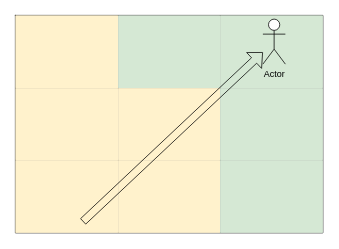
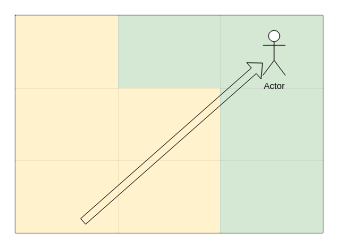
  <mxCell id="0" />
  <mxCell id="1" parent="0" />
  <mxCell id="2" value="" style="shape=table;startSize=0;container=1;collapsible=0;childLayout=tableLayout;fontSize=16;" vertex="1" parent="1"><mxGeometry x="20" y="20" width="410" height="290" as="geometry" /></mxCell>
  <mxCell id="3" value="" style="shape=tableRow;horizontal=0;startSize=0;swimlaneHead=0;swimlaneBody=0;strokeColor=inherit;top=0;left=0;bottom=0;right=0;collapsible=0;dropTarget=0;fillColor=none;points=[[0,0.5],[1,0.5]];portConstraint=eastwest;fontSize=16;" vertex="1" parent="2"><mxGeometry width="410" height="97" as="geometry" /></mxCell>
  <mxCell id="4" value="" style="shape=partialRectangle;html=1;whiteSpace=wrap;connectable=0;strokeColor=#d6b656;overflow=hidden;fillColor=#fff2cc;top=0;left=0;bottom=0;right=0;pointerEvents=1;fontSize=16;" vertex="1" parent="3"><mxGeometry width="137" height="97" as="geometry"><mxRectangle width="137" height="97" as="alternateBounds" /></mxGeometry></mxCell>
  <mxCell id="5" value="" style="shape=partialRectangle;html=1;whiteSpace=wrap;connectable=0;strokeColor=#82b366;overflow=hidden;fillColor=#d5e8d4;top=0;left=0;bottom=0;right=0;pointerEvents=1;fontSize=16;" vertex="1" parent="3"><mxGeometry x="137" width="136" height="97" as="geometry"><mxRectangle width="136" height="97" as="alternateBounds" /></mxGeometry></mxCell>
  <mxCell id="6" value="" style="shape=partialRectangle;html=1;whiteSpace=wrap;connectable=0;strokeColor=#82b366;overflow=hidden;fillColor=#d5e8d4;top=0;left=0;bottom=0;right=0;pointerEvents=1;fontSize=16;" vertex="1" parent="3"><mxGeometry x="273" width="137" height="97" as="geometry"><mxRectangle width="137" height="97" as="alternateBounds" /></mxGeometry></mxCell>
  <mxCell id="7" value="" style="shape=tableRow;horizontal=0;startSize=0;swimlaneHead=0;swimlaneBody=0;strokeColor=inherit;top=0;left=0;bottom=0;right=0;collapsible=0;dropTarget=0;fillColor=none;points=[[0,0.5],[1,0.5]];portConstraint=eastwest;fontSize=16;" vertex="1" parent="2"><mxGeometry y="97" width="410" height="96" as="geometry" /></mxCell>
  <mxCell id="8" value="" style="shape=partialRectangle;html=1;whiteSpace=wrap;connectable=0;strokeColor=#d6b656;overflow=hidden;fillColor=#fff2cc;top=0;left=0;bottom=0;right=0;pointerEvents=1;fontSize=16;" vertex="1" parent="7"><mxGeometry width="137" height="96" as="geometry"><mxRectangle width="137" height="96" as="alternateBounds" /></mxGeometry></mxCell>
  <mxCell id="9" value="" style="shape=partialRectangle;html=1;whiteSpace=wrap;connectable=0;strokeColor=#d6b656;overflow=hidden;fillColor=#fff2cc;top=0;left=0;bottom=0;right=0;pointerEvents=1;fontSize=16;" vertex="1" parent="7"><mxGeometry x="137" width="136" height="96" as="geometry"><mxRectangle width="136" height="96" as="alternateBounds" /></mxGeometry></mxCell>
  <mxCell id="10" value="" style="shape=partialRectangle;html=1;whiteSpace=wrap;connectable=0;strokeColor=#82b366;overflow=hidden;fillColor=#d5e8d4;top=0;left=0;bottom=0;right=0;pointerEvents=1;fontSize=16;" vertex="1" parent="7"><mxGeometry x="273" width="137" height="96" as="geometry"><mxRectangle width="137" height="96" as="alternateBounds" /></mxGeometry></mxCell>
  <mxCell id="11" value="" style="shape=tableRow;horizontal=0;startSize=0;swimlaneHead=0;swimlaneBody=0;strokeColor=inherit;top=0;left=0;bottom=0;right=0;collapsible=0;dropTarget=0;fillColor=none;points=[[0,0.5],[1,0.5]];portConstraint=eastwest;fontSize=16;" vertex="1" parent="2"><mxGeometry y="193" width="410" height="97" as="geometry" /></mxCell>
  <mxCell id="12" value="" style="shape=partialRectangle;html=1;whiteSpace=wrap;connectable=0;strokeColor=#d6b656;overflow=hidden;fillColor=#fff2cc;top=0;left=0;bottom=0;right=0;pointerEvents=1;fontSize=16;" vertex="1" parent="11"><mxGeometry width="137" height="97" as="geometry"><mxRectangle width="137" height="97" as="alternateBounds" /></mxGeometry></mxCell>
  <mxCell id="13" value="" style="shape=partialRectangle;html=1;whiteSpace=wrap;connectable=0;strokeColor=#d6b656;overflow=hidden;fillColor=#fff2cc;top=0;left=0;bottom=0;right=0;pointerEvents=1;fontSize=16;" vertex="1" parent="11"><mxGeometry x="137" width="136" height="97" as="geometry"><mxRectangle width="136" height="97" as="alternateBounds" /></mxGeometry></mxCell>
  <mxCell id="14" value="" style="shape=partialRectangle;html=1;whiteSpace=wrap;connectable=0;strokeColor=#82b366;overflow=hidden;fillColor=#d5e8d4;top=0;left=0;bottom=0;right=0;pointerEvents=1;fontSize=16;" vertex="1" parent="11"><mxGeometry x="273" width="137" height="97" as="geometry"><mxRectangle width="137" height="97" as="alternateBounds" /></mxGeometry></mxCell>
- <mxCell id="15" value="Actor" style="shape=umlActor;verticalLabelPosition=bottom;verticalAlign=top;html=1;outlineConnect=0;" vertex="1" parent="1"><mxGeometry x="350" y="25" width="30" height="60" as="geometry" /></mxCell>
+ <mxCell id="15" value="Actor" style="shape=umlActor;verticalLabelPosition=bottom;verticalAlign=top;html=1;outlineConnect=0;" vertex="1" parent="1"><mxGeometry x="350" y="40" width="30" height="60" as="geometry" /></mxCell>
  <mxCell id="16" value="" style="shape=flexArrow;endArrow=classic;html=1;rounded=0;endWidth=18;endSize=4.85;" edge="1" parent="1" target="15"><mxGeometry width="50" height="50" relative="1" as="geometry"><mxPoint x="110" y="295" as="sourcePoint" /><mxPoint x="270" y="75" as="targetPoint" /></mxGeometry></mxCell>
